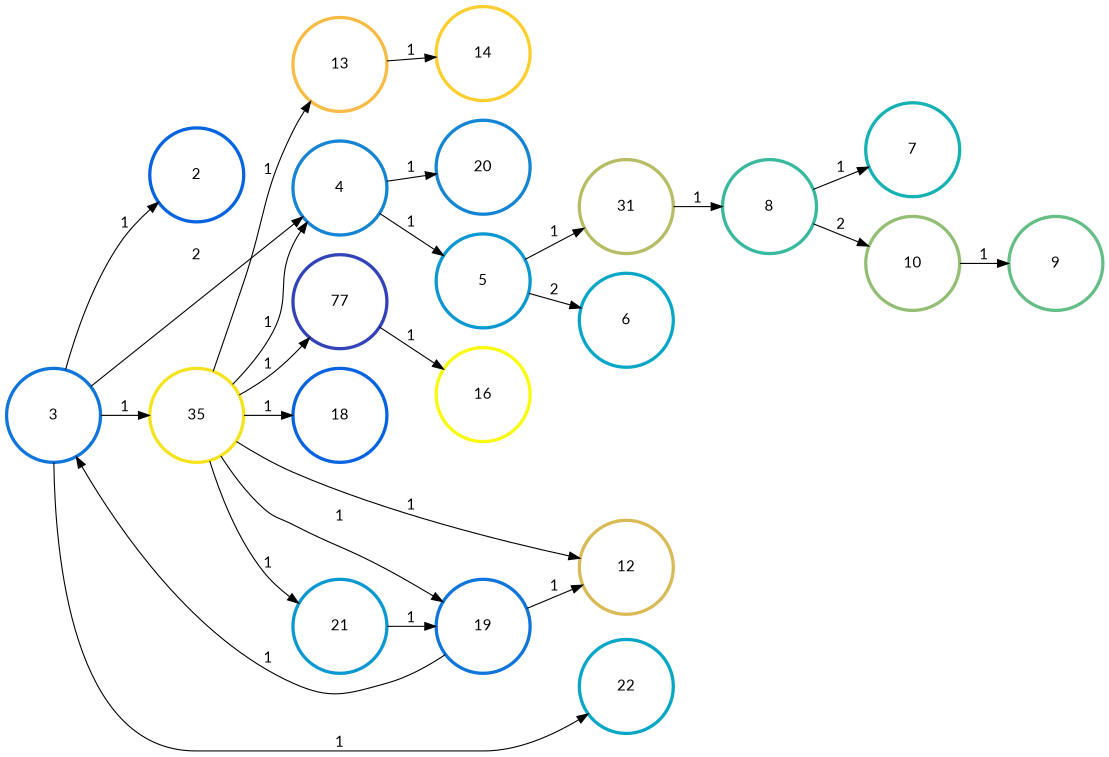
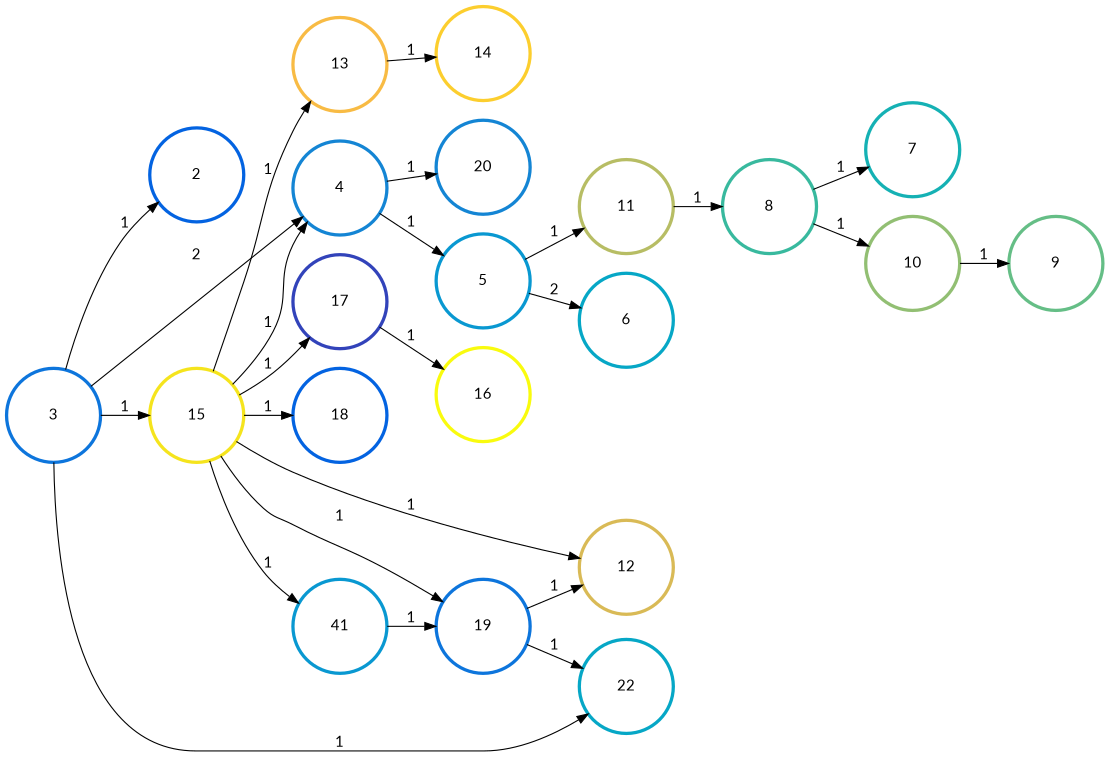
  digraph {
    fontname=Lato
    rankdir=LR
    node [color="#0363E1" fontname=Lato penwidth=3]
    edge [color=black fontname=Lato penwidth=1]
    n1 [height=1.2 label=2 width=1.2]
    n2 [color="#0D75DC" height=1.2 label=3 width=1.2]
    n3 [color="#1485D4" height=1.2 label=4 width=1.2]
-   n4 [color="#F5E41D" height=1.2 label=35 width=1.2]
+   n4 [color="#F5E41D" height=1.2 label=15 width=1.2]
    n5 [color="#06A7C6" height=1.2 label=22 width=1.2]
    n6 [color="#0998D1" height=1.2 label=5 width=1.2]
    n7 [color="#1485D4" height=1.2 label=20 width=1.2]
    n8 [color="#D9BA56" height=1.2 label=12 width=1.2]
    n9 [color="#F8BB44" height=1.2 label=13 width=1.2]
-   n10 [color="#3243BA" height=1.2 label=77 width=1.2]
+   n10 [color="#3243BA" height=1.2 label=17 width=1.2]
    n11 [height=1.2 label=18 width=1.2]
    n12 [color="#0D75DC" height=1.2 label=19 width=1.2]
-   n13 [color="#0998D1" height=1.2 label=21 width=1.2]
+   n13 [color="#0998D1" height=1.2 label=41 width=1.2]
    n14 [color="#06A7C6" height=1.2 label=6 width=1.2]
-   n15 [color="#B7BD64" height=1.2 label=31 width=1.2]
+   n15 [color="#B7BD64" height=1.2 label=11 width=1.2]
    n16 [color="#38B99E" height=1.2 label=8 width=1.2]
    n17 [color="#15B1B4" height=1.2 label=7 width=1.2]
    n18 [color="#92BF73" height=1.2 label=10 width=1.2]
    n19 [color="#65BE86" height=1.2 label=9 width=1.2]
    n20 [color="#FCCE2E" height=1.2 label=14 width=1.2]
    n21 [color="#F9FB0E" height=1.2 label=16 width=1.2]
    n2 -> n1 [label=1]
    n2 -> n3 [label=2]
    n2 -> n4 [label=1]
    n2 -> n5 [label=1]
    n3 -> n6 [label=1]
    n3 -> n7 [label=1]
    n4 -> n3 [label=1]
    n4 -> n8 [label=1]
    n4 -> n9 [label=1]
    n4 -> n10 [label=1]
    n4 -> n11 [label=1]
    n4 -> n12 [label=1]
    n4 -> n13 [label=1]
    n6 -> n14 [label=2]
    n6 -> n15 [label=1]
    n9 -> n20 [label=1]
    n10 -> n21 [label=1]
-   n12 -> n2 [label=1]
+   n12 -> n5 [label=1]
    n12 -> n8 [label=1]
    n13 -> n12 [label=1]
    n15 -> n16 [label=1]
    n16 -> n17 [label=1]
-   n16 -> n18 [label=2]
+   n16 -> n18 [label=1]
    n18 -> n19 [label=1]
  }
